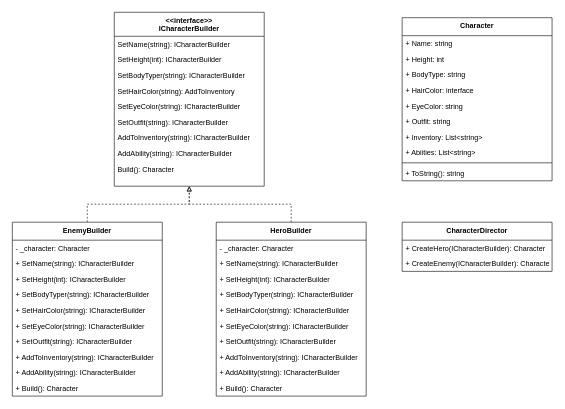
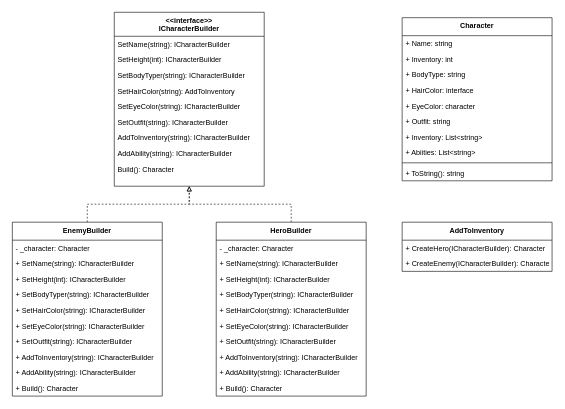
  <mxCell id="0" />
  <mxCell id="1" parent="0" />
  <mxCell id="2" value="&lt;&lt;interface&gt;&gt;&#10;ICharacterBuilder" style="swimlane;fontStyle=1;align=center;verticalAlign=top;childLayout=stackLayout;horizontal=1;startSize=40;horizontalStack=0;resizeParent=1;resizeLast=0;collapsible=1;marginBottom=0;rounded=0;shadow=0;strokeWidth=1;" parent="1" vertex="1"><mxGeometry x="190" y="20" width="250" height="290" as="geometry"><mxRectangle x="360" y="50" width="160" height="26" as="alternateBounds" /></mxGeometry></mxCell>
  <mxCell id="3" value="SetName(string): ICharacterBuilder" style="text;align=left;verticalAlign=top;spacingLeft=4;spacingRight=4;overflow=hidden;rotatable=0;points=[[0,0.5],[1,0.5]];portConstraint=eastwest;" parent="2" vertex="1"><mxGeometry y="40" width="250" height="26" as="geometry" /></mxCell>
  <mxCell id="4" value="SetHeight(int): ICharacterBuilder" style="text;align=left;verticalAlign=top;spacingLeft=4;spacingRight=4;overflow=hidden;rotatable=0;points=[[0,0.5],[1,0.5]];portConstraint=eastwest;" vertex="1" parent="2"><mxGeometry y="66" width="250" height="26" as="geometry" /></mxCell>
  <mxCell id="5" value="SetBodyTyper(string): ICharacterBuilder" style="text;align=left;verticalAlign=top;spacingLeft=4;spacingRight=4;overflow=hidden;rotatable=0;points=[[0,0.5],[1,0.5]];portConstraint=eastwest;" vertex="1" parent="2"><mxGeometry y="92" width="250" height="26" as="geometry" /></mxCell>
  <mxCell id="6" value="SetHairColor(string): AddToInventory" style="text;align=left;verticalAlign=top;spacingLeft=4;spacingRight=4;overflow=hidden;rotatable=0;points=[[0,0.5],[1,0.5]];portConstraint=eastwest;" vertex="1" parent="2"><mxGeometry y="118" width="250" height="26" as="geometry" /></mxCell>
  <mxCell id="7" value="SetEyeColor(string): ICharacterBuilder" style="text;align=left;verticalAlign=top;spacingLeft=4;spacingRight=4;overflow=hidden;rotatable=0;points=[[0,0.5],[1,0.5]];portConstraint=eastwest;" vertex="1" parent="2"><mxGeometry y="144" width="250" height="26" as="geometry" /></mxCell>
  <mxCell id="8" value="SetOutfit(string): ICharacterBuilder" style="text;align=left;verticalAlign=top;spacingLeft=4;spacingRight=4;overflow=hidden;rotatable=0;points=[[0,0.5],[1,0.5]];portConstraint=eastwest;" vertex="1" parent="2"><mxGeometry y="170" width="250" height="26" as="geometry" /></mxCell>
  <mxCell id="9" value="AddToInventory(string): ICharacterBuilder" style="text;align=left;verticalAlign=top;spacingLeft=4;spacingRight=4;overflow=hidden;rotatable=0;points=[[0,0.5],[1,0.5]];portConstraint=eastwest;" vertex="1" parent="2"><mxGeometry y="196" width="250" height="26" as="geometry" /></mxCell>
  <mxCell id="10" value="AddAbility(string): ICharacterBuilder" style="text;align=left;verticalAlign=top;spacingLeft=4;spacingRight=4;overflow=hidden;rotatable=0;points=[[0,0.5],[1,0.5]];portConstraint=eastwest;" vertex="1" parent="2"><mxGeometry y="222" width="250" height="26" as="geometry" /></mxCell>
  <mxCell id="11" value="Build(): Character" style="text;align=left;verticalAlign=top;spacingLeft=4;spacingRight=4;overflow=hidden;rotatable=0;points=[[0,0.5],[1,0.5]];portConstraint=eastwest;" vertex="1" parent="2"><mxGeometry y="248" width="250" height="26" as="geometry" /></mxCell>
  <mxCell id="12" style="edgeStyle=orthogonalEdgeStyle;rounded=0;orthogonalLoop=1;jettySize=auto;html=1;entryX=0.5;entryY=1;entryDx=0;entryDy=0;dashed=1;endArrow=block;endFill=0;" edge="1" parent="1" source="13" target="2"><mxGeometry relative="1" as="geometry" /></mxCell>
  <mxCell id="13" value="EnemyBuilder" style="swimlane;fontStyle=1;align=center;verticalAlign=top;childLayout=stackLayout;horizontal=1;startSize=30;horizontalStack=0;resizeParent=1;resizeLast=0;collapsible=1;marginBottom=0;rounded=0;shadow=0;strokeWidth=1;" vertex="1" parent="1"><mxGeometry x="20" y="370" width="250" height="290" as="geometry"><mxRectangle x="360" y="50" width="160" height="26" as="alternateBounds" /></mxGeometry></mxCell>
  <mxCell id="14" value="- _character: Character" style="text;align=left;verticalAlign=top;spacingLeft=4;spacingRight=4;overflow=hidden;rotatable=0;points=[[0,0.5],[1,0.5]];portConstraint=eastwest;" vertex="1" parent="13"><mxGeometry y="30" width="250" height="26" as="geometry" /></mxCell>
  <mxCell id="15" value="+ SetName(string): ICharacterBuilder" style="text;align=left;verticalAlign=top;spacingLeft=4;spacingRight=4;overflow=hidden;rotatable=0;points=[[0,0.5],[1,0.5]];portConstraint=eastwest;" vertex="1" parent="13"><mxGeometry y="56" width="250" height="26" as="geometry" /></mxCell>
  <mxCell id="16" value="+ SetHeight(int): ICharacterBuilder" style="text;align=left;verticalAlign=top;spacingLeft=4;spacingRight=4;overflow=hidden;rotatable=0;points=[[0,0.5],[1,0.5]];portConstraint=eastwest;" vertex="1" parent="13"><mxGeometry y="82" width="250" height="26" as="geometry" /></mxCell>
  <mxCell id="17" value="+ SetBodyTyper(string): ICharacterBuilder" style="text;align=left;verticalAlign=top;spacingLeft=4;spacingRight=4;overflow=hidden;rotatable=0;points=[[0,0.5],[1,0.5]];portConstraint=eastwest;" vertex="1" parent="13"><mxGeometry y="108" width="250" height="26" as="geometry" /></mxCell>
  <mxCell id="18" value="+ SetHairColor(string): ICharacterBuilder" style="text;align=left;verticalAlign=top;spacingLeft=4;spacingRight=4;overflow=hidden;rotatable=0;points=[[0,0.5],[1,0.5]];portConstraint=eastwest;" vertex="1" parent="13"><mxGeometry y="134" width="250" height="26" as="geometry" /></mxCell>
  <mxCell id="19" value="+ SetEyeColor(string): ICharacterBuilder" style="text;align=left;verticalAlign=top;spacingLeft=4;spacingRight=4;overflow=hidden;rotatable=0;points=[[0,0.5],[1,0.5]];portConstraint=eastwest;" vertex="1" parent="13"><mxGeometry y="160" width="250" height="26" as="geometry" /></mxCell>
  <mxCell id="20" value="+ SetOutfit(string): ICharacterBuilder" style="text;align=left;verticalAlign=top;spacingLeft=4;spacingRight=4;overflow=hidden;rotatable=0;points=[[0,0.5],[1,0.5]];portConstraint=eastwest;" vertex="1" parent="13"><mxGeometry y="186" width="250" height="26" as="geometry" /></mxCell>
  <mxCell id="21" value="+ AddToInventory(string): ICharacterBuilder" style="text;align=left;verticalAlign=top;spacingLeft=4;spacingRight=4;overflow=hidden;rotatable=0;points=[[0,0.5],[1,0.5]];portConstraint=eastwest;" vertex="1" parent="13"><mxGeometry y="212" width="250" height="26" as="geometry" /></mxCell>
  <mxCell id="22" value="+ AddAbility(string): ICharacterBuilder" style="text;align=left;verticalAlign=top;spacingLeft=4;spacingRight=4;overflow=hidden;rotatable=0;points=[[0,0.5],[1,0.5]];portConstraint=eastwest;" vertex="1" parent="13"><mxGeometry y="238" width="250" height="26" as="geometry" /></mxCell>
  <mxCell id="23" value="+ Build(): Character" style="text;align=left;verticalAlign=top;spacingLeft=4;spacingRight=4;overflow=hidden;rotatable=0;points=[[0,0.5],[1,0.5]];portConstraint=eastwest;" vertex="1" parent="13"><mxGeometry y="264" width="250" height="26" as="geometry" /></mxCell>
  <mxCell id="24" style="edgeStyle=orthogonalEdgeStyle;rounded=0;orthogonalLoop=1;jettySize=auto;html=1;entryX=0.5;entryY=1;entryDx=0;entryDy=0;endArrow=block;endFill=0;dashed=1;" edge="1" parent="1" source="25" target="2"><mxGeometry relative="1" as="geometry"><mxPoint x="310" y="340" as="targetPoint" /></mxGeometry></mxCell>
  <mxCell id="25" value="HeroBuilder" style="swimlane;fontStyle=1;align=center;verticalAlign=top;childLayout=stackLayout;horizontal=1;startSize=30;horizontalStack=0;resizeParent=1;resizeLast=0;collapsible=1;marginBottom=0;rounded=0;shadow=0;strokeWidth=1;" vertex="1" parent="1"><mxGeometry x="360" y="370" width="250" height="290" as="geometry"><mxRectangle x="360" y="50" width="160" height="26" as="alternateBounds" /></mxGeometry></mxCell>
  <mxCell id="26" value="- _character: Character" style="text;align=left;verticalAlign=top;spacingLeft=4;spacingRight=4;overflow=hidden;rotatable=0;points=[[0,0.5],[1,0.5]];portConstraint=eastwest;" vertex="1" parent="25"><mxGeometry y="30" width="250" height="26" as="geometry" /></mxCell>
  <mxCell id="27" value="+ SetName(string): ICharacterBuilder" style="text;align=left;verticalAlign=top;spacingLeft=4;spacingRight=4;overflow=hidden;rotatable=0;points=[[0,0.5],[1,0.5]];portConstraint=eastwest;" vertex="1" parent="25"><mxGeometry y="56" width="250" height="26" as="geometry" /></mxCell>
  <mxCell id="28" value="+ SetHeight(int): ICharacterBuilder" style="text;align=left;verticalAlign=top;spacingLeft=4;spacingRight=4;overflow=hidden;rotatable=0;points=[[0,0.5],[1,0.5]];portConstraint=eastwest;" vertex="1" parent="25"><mxGeometry y="82" width="250" height="26" as="geometry" /></mxCell>
  <mxCell id="29" value="+ SetBodyTyper(string): ICharacterBuilder" style="text;align=left;verticalAlign=top;spacingLeft=4;spacingRight=4;overflow=hidden;rotatable=0;points=[[0,0.5],[1,0.5]];portConstraint=eastwest;" vertex="1" parent="25"><mxGeometry y="108" width="250" height="26" as="geometry" /></mxCell>
  <mxCell id="30" value="+ SetHairColor(string): ICharacterBuilder" style="text;align=left;verticalAlign=top;spacingLeft=4;spacingRight=4;overflow=hidden;rotatable=0;points=[[0,0.5],[1,0.5]];portConstraint=eastwest;" vertex="1" parent="25"><mxGeometry y="134" width="250" height="26" as="geometry" /></mxCell>
  <mxCell id="31" value="+ SetEyeColor(string): ICharacterBuilder" style="text;align=left;verticalAlign=top;spacingLeft=4;spacingRight=4;overflow=hidden;rotatable=0;points=[[0,0.5],[1,0.5]];portConstraint=eastwest;" vertex="1" parent="25"><mxGeometry y="160" width="250" height="26" as="geometry" /></mxCell>
  <mxCell id="32" value="+ SetOutfit(string): ICharacterBuilder" style="text;align=left;verticalAlign=top;spacingLeft=4;spacingRight=4;overflow=hidden;rotatable=0;points=[[0,0.5],[1,0.5]];portConstraint=eastwest;" vertex="1" parent="25"><mxGeometry y="186" width="250" height="26" as="geometry" /></mxCell>
  <mxCell id="33" value="+ AddToInventory(string): ICharacterBuilder" style="text;align=left;verticalAlign=top;spacingLeft=4;spacingRight=4;overflow=hidden;rotatable=0;points=[[0,0.5],[1,0.5]];portConstraint=eastwest;" vertex="1" parent="25"><mxGeometry y="212" width="250" height="26" as="geometry" /></mxCell>
  <mxCell id="34" value="+ AddAbility(string): ICharacterBuilder" style="text;align=left;verticalAlign=top;spacingLeft=4;spacingRight=4;overflow=hidden;rotatable=0;points=[[0,0.5],[1,0.5]];portConstraint=eastwest;" vertex="1" parent="25"><mxGeometry y="238" width="250" height="26" as="geometry" /></mxCell>
  <mxCell id="35" value="+ Build(): Character" style="text;align=left;verticalAlign=top;spacingLeft=4;spacingRight=4;overflow=hidden;rotatable=0;points=[[0,0.5],[1,0.5]];portConstraint=eastwest;" vertex="1" parent="25"><mxGeometry y="264" width="250" height="26" as="geometry" /></mxCell>
  <mxCell id="36" value="Character" style="swimlane;fontStyle=1;align=center;verticalAlign=top;childLayout=stackLayout;horizontal=1;startSize=30;horizontalStack=0;resizeParent=1;resizeLast=0;collapsible=1;marginBottom=0;rounded=0;shadow=0;strokeWidth=1;" vertex="1" parent="1"><mxGeometry x="670" y="29" width="250" height="272" as="geometry"><mxRectangle x="360" y="50" width="160" height="26" as="alternateBounds" /></mxGeometry></mxCell>
  <mxCell id="37" value="+ Name: string" style="text;align=left;verticalAlign=top;spacingLeft=4;spacingRight=4;overflow=hidden;rotatable=0;points=[[0,0.5],[1,0.5]];portConstraint=eastwest;" vertex="1" parent="36"><mxGeometry y="30" width="250" height="26" as="geometry" /></mxCell>
- <mxCell id="38" value="+ Height: int" style="text;align=left;verticalAlign=top;spacingLeft=4;spacingRight=4;overflow=hidden;rotatable=0;points=[[0,0.5],[1,0.5]];portConstraint=eastwest;" vertex="1" parent="36"><mxGeometry y="56" width="250" height="26" as="geometry" /></mxCell>
+ <mxCell id="38" value="+ Inventory: int" style="text;align=left;verticalAlign=top;spacingLeft=4;spacingRight=4;overflow=hidden;rotatable=0;points=[[0,0.5],[1,0.5]];portConstraint=eastwest;" vertex="1" parent="36"><mxGeometry y="56" width="250" height="26" as="geometry" /></mxCell>
  <mxCell id="39" value="+ BodyType: string" style="text;align=left;verticalAlign=top;spacingLeft=4;spacingRight=4;overflow=hidden;rotatable=0;points=[[0,0.5],[1,0.5]];portConstraint=eastwest;" vertex="1" parent="36"><mxGeometry y="82" width="250" height="26" as="geometry" /></mxCell>
  <mxCell id="40" value="+ HairColor: interface" style="text;align=left;verticalAlign=top;spacingLeft=4;spacingRight=4;overflow=hidden;rotatable=0;points=[[0,0.5],[1,0.5]];portConstraint=eastwest;" vertex="1" parent="36"><mxGeometry y="108" width="250" height="26" as="geometry" /></mxCell>
- <mxCell id="41" value="+ EyeColor: string" style="text;align=left;verticalAlign=top;spacingLeft=4;spacingRight=4;overflow=hidden;rotatable=0;points=[[0,0.5],[1,0.5]];portConstraint=eastwest;" vertex="1" parent="36"><mxGeometry y="134" width="250" height="26" as="geometry" /></mxCell>
+ <mxCell id="41" value="+ EyeColor: character" style="text;align=left;verticalAlign=top;spacingLeft=4;spacingRight=4;overflow=hidden;rotatable=0;points=[[0,0.5],[1,0.5]];portConstraint=eastwest;" vertex="1" parent="36"><mxGeometry y="134" width="250" height="26" as="geometry" /></mxCell>
  <mxCell id="42" value="+ Outfit: string" style="text;align=left;verticalAlign=top;spacingLeft=4;spacingRight=4;overflow=hidden;rotatable=0;points=[[0,0.5],[1,0.5]];portConstraint=eastwest;" vertex="1" parent="36"><mxGeometry y="160" width="250" height="26" as="geometry" /></mxCell>
  <mxCell id="43" value="+ Inventory: List&lt;string&gt;" style="text;align=left;verticalAlign=top;spacingLeft=4;spacingRight=4;overflow=hidden;rotatable=0;points=[[0,0.5],[1,0.5]];portConstraint=eastwest;" vertex="1" parent="36"><mxGeometry y="186" width="250" height="26" as="geometry" /></mxCell>
  <mxCell id="44" value="+ Abiities: List&lt;string&gt;" style="text;align=left;verticalAlign=top;spacingLeft=4;spacingRight=4;overflow=hidden;rotatable=0;points=[[0,0.5],[1,0.5]];portConstraint=eastwest;" vertex="1" parent="36"><mxGeometry y="212" width="250" height="26" as="geometry" /></mxCell>
  <mxCell id="45" value="" style="line;html=1;strokeWidth=1;align=left;verticalAlign=middle;spacingTop=-1;spacingLeft=3;spacingRight=3;rotatable=0;labelPosition=right;points=[];portConstraint=eastwest;" vertex="1" parent="36"><mxGeometry y="238" width="250" height="8" as="geometry" /></mxCell>
  <mxCell id="46" value="+ ToString(): string" style="text;align=left;verticalAlign=top;spacingLeft=4;spacingRight=4;overflow=hidden;rotatable=0;points=[[0,0.5],[1,0.5]];portConstraint=eastwest;" vertex="1" parent="36"><mxGeometry y="246" width="250" height="26" as="geometry" /></mxCell>
- <mxCell id="47" value="CharacterDirector" style="swimlane;fontStyle=1;align=center;verticalAlign=top;childLayout=stackLayout;horizontal=1;startSize=30;horizontalStack=0;resizeParent=1;resizeLast=0;collapsible=1;marginBottom=0;rounded=0;shadow=0;strokeWidth=1;" vertex="1" parent="1"><mxGeometry x="670" y="370" width="250" height="82" as="geometry"><mxRectangle x="360" y="50" width="160" height="26" as="alternateBounds" /></mxGeometry></mxCell>
+ <mxCell id="47" value="AddToInventory" style="swimlane;fontStyle=1;align=center;verticalAlign=top;childLayout=stackLayout;horizontal=1;startSize=30;horizontalStack=0;resizeParent=1;resizeLast=0;collapsible=1;marginBottom=0;rounded=0;shadow=0;strokeWidth=1;" vertex="1" parent="1"><mxGeometry x="670" y="370" width="250" height="82" as="geometry"><mxRectangle x="360" y="50" width="160" height="26" as="alternateBounds" /></mxGeometry></mxCell>
  <mxCell id="48" value="+ CreateHero(ICharacterBuilder): Character" style="text;align=left;verticalAlign=top;spacingLeft=4;spacingRight=4;overflow=hidden;rotatable=0;points=[[0,0.5],[1,0.5]];portConstraint=eastwest;" vertex="1" parent="47"><mxGeometry y="30" width="250" height="26" as="geometry" /></mxCell>
  <mxCell id="49" value="+ CreateEnemy(ICharacterBuilder): Character" style="text;align=left;verticalAlign=top;spacingLeft=4;spacingRight=4;overflow=hidden;rotatable=0;points=[[0,0.5],[1,0.5]];portConstraint=eastwest;" vertex="1" parent="47"><mxGeometry y="56" width="250" height="26" as="geometry" /></mxCell>
